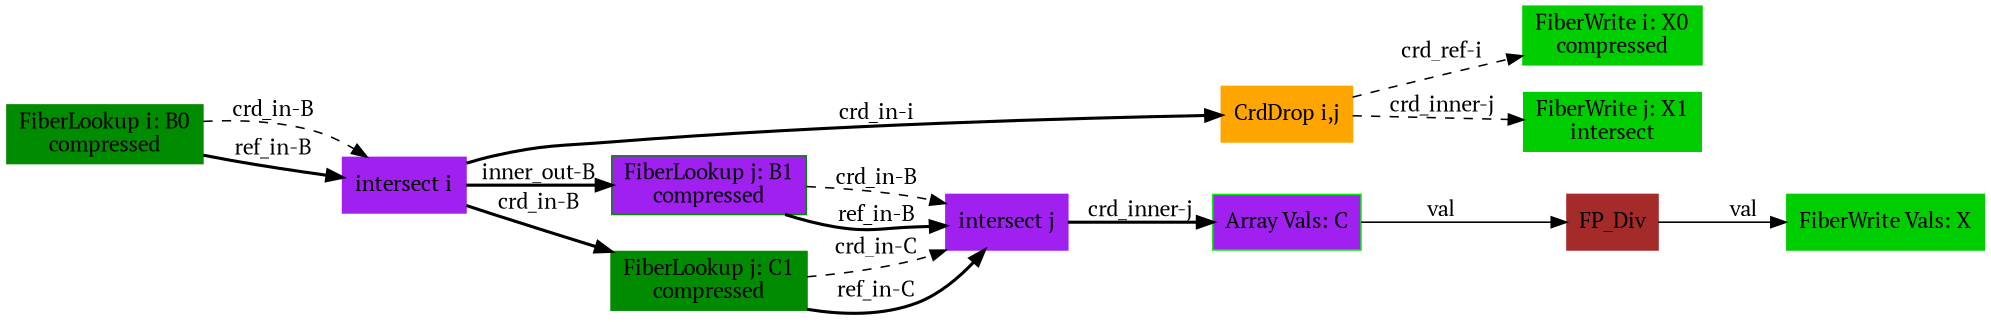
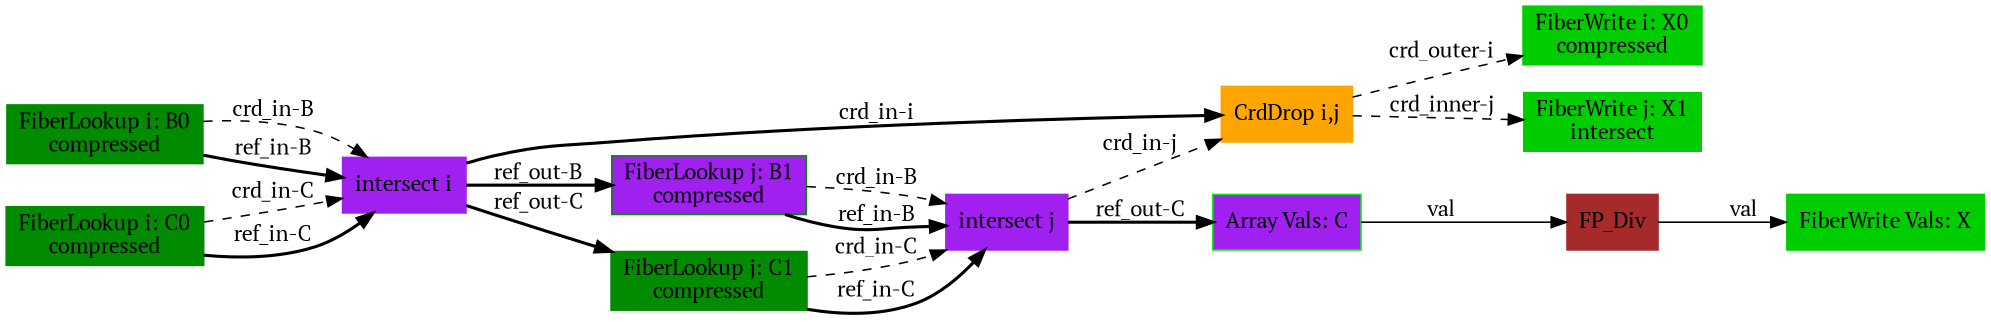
  digraph {
    fontname="PT Serif"
    rankdir=LR
    node [color=green4 fontname="PT Serif" shape=box style=filled type=fiberlookup]
    edge [fontname="PT Serif" style=bold type=crd]
    n1 [format=compressed index=i label="FiberLookup i: B0\ncompressed" root=true src=true tensor=B]
    n2 [color=purple index=i label="intersect i" type=intersect]
    n3 [color=orange inner=j label="CrdDrop i,j" outer=i type=crddrop]
    n4 [fillcolor=purple format=compressed index=j label="FiberLookup j: B1\ncompressed" root=false src=true tensor=B]
    n5 [format=compressed index=j label="FiberLookup j: C1\ncompressed" root=false src=true tensor=C]
    n6 [color=green3 crdsize=B0_dim format=compressed index=i label="FiberWrite i: X0\ncompressed" segsize=2 sink=true tensor=X type=fiberwrite]
    n7 [color=green3 crdsize="B0_dim*B1_dim" format=compressed index=j label="FiberWrite j: X1\nintersect" segsize="B0_dim+1" sink=true tensor=X type=fiberwrite]
    n8 [color=purple index=j label="intersect j" type=intersect]
    n9 [color=green2 fillcolor=purple label="Array Vals: C" tensor=C type=arrayvals]
    n10 [color=brown label=FP_Div type=fp_div]
    n11 [color=green3 label="FiberWrite Vals: X" sink=true tensor=X type=fiberwrite]
+   n12 [format=compressed index=i label="FiberLookup i: C0\ncompressed" root=true src=true tensor=C]
    n1 -> n2 [label="crd_in-B" style=dashed]
    n1 -> n2 [label="ref_in-B" type=ref]
    n2 -> n3 [label="crd_in-i"]
-   n2 -> n4 [label="inner_out-B" type=ref]
-   n2 -> n5 [label="crd_in-B" type=ref]
-   n3 -> n6 [label="crd_ref-i" style=dashed]
+   n2 -> n4 [label="ref_out-B" type=ref]
+   n2 -> n5 [label="ref_out-C" type=ref]
+   n3 -> n6 [label="crd_outer-i" style=dashed]
    n3 -> n7 [label="crd_inner-j" style=dashed]
    n4 -> n8 [label="crd_in-B" style=dashed]
    n4 -> n8 [label="ref_in-B" type=ref]
    n5 -> n8 [label="crd_in-C" style=dashed]
    n5 -> n8 [label="ref_in-C" type=ref]
-   n8 -> n9 [label="crd_inner-j" type=ref]
+   n8 -> n3 [label="crd_in-j" style=dashed]
+   n8 -> n9 [label="ref_out-C" type=ref]
    n9 -> n10 [label=val type=val style=""]
    n10 -> n11 [label=val type=val style=""]
+   n12 -> n2 [label="crd_in-C" style=dashed]
+   n12 -> n2 [label="ref_in-C" type=ref]
  }
